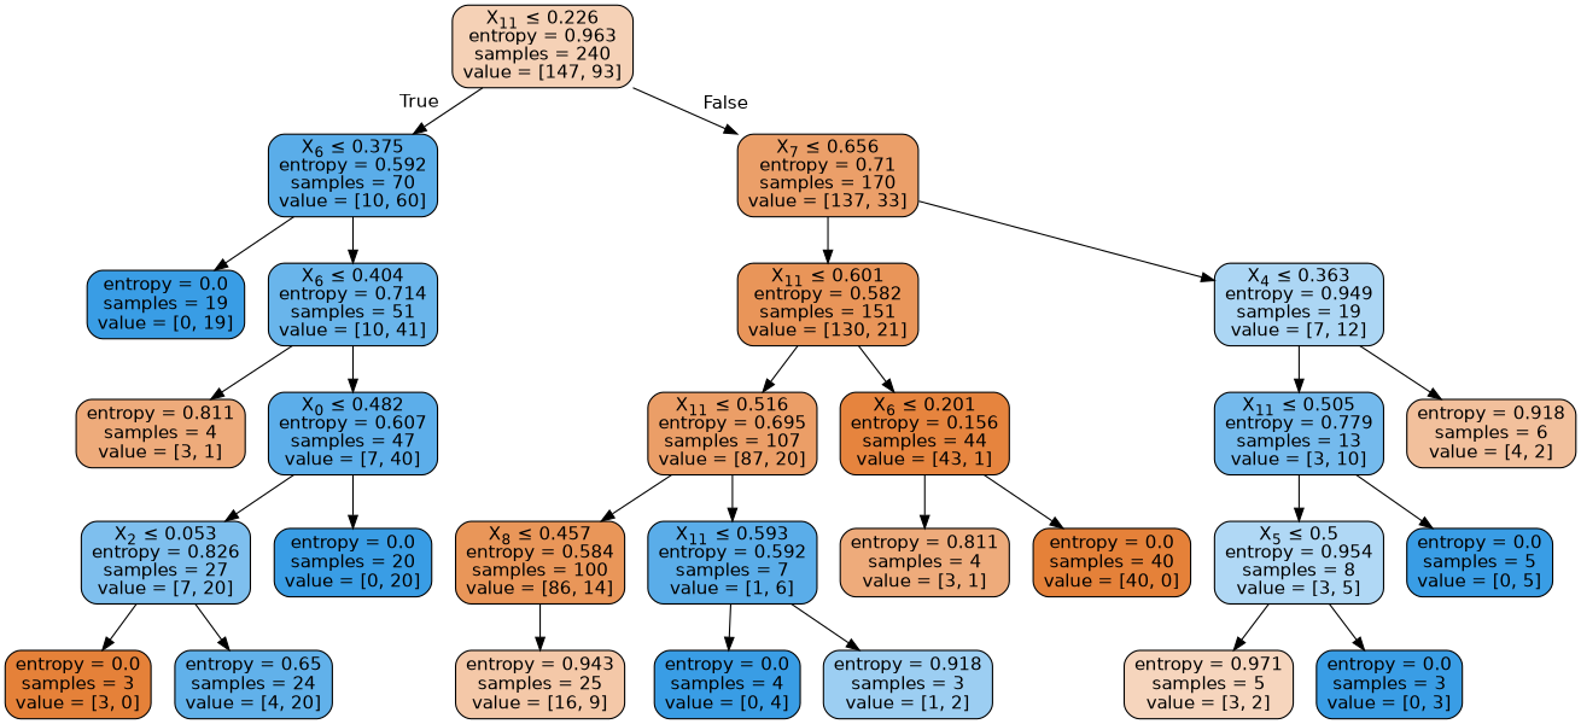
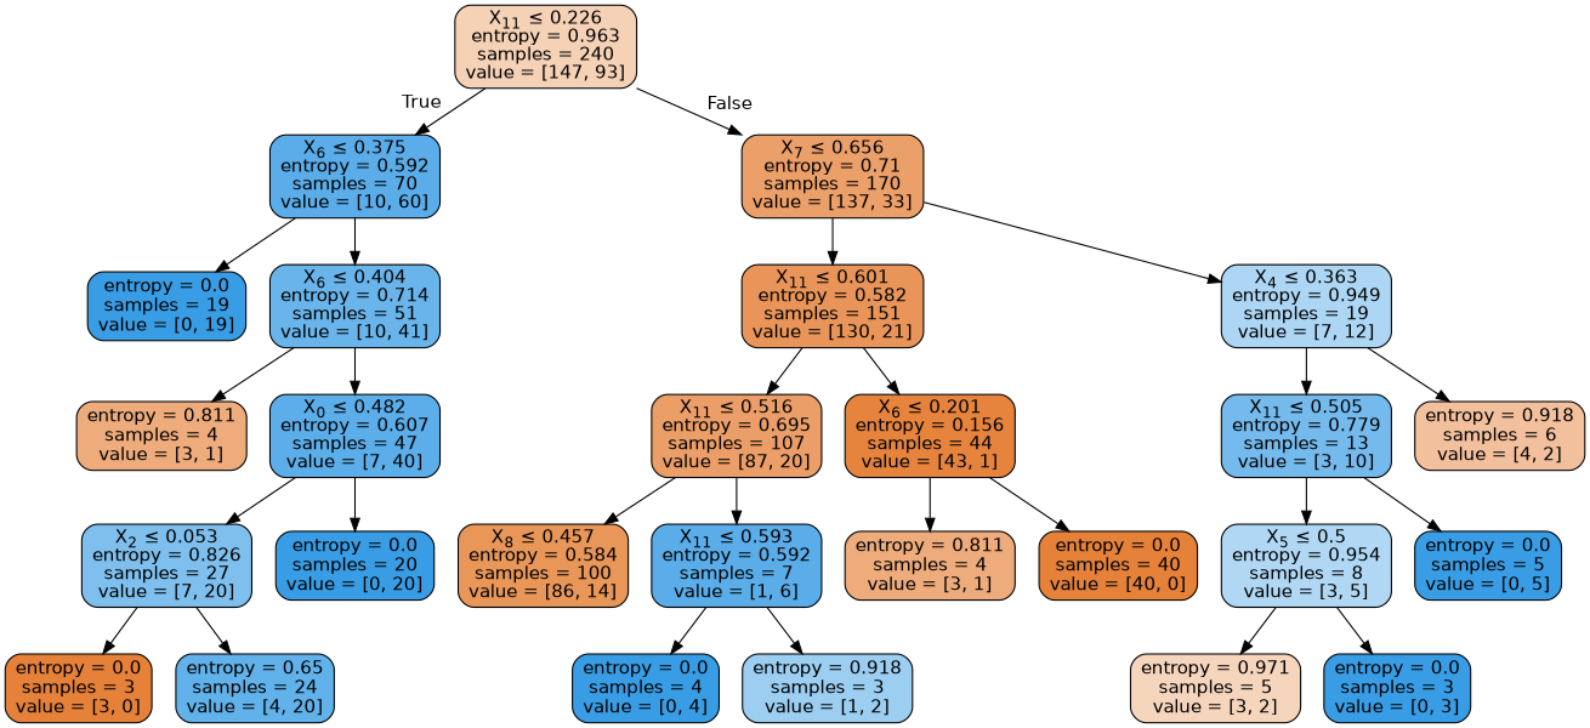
  digraph {
    node [color=black fillcolor="#399de5" fontname=helvetica shape=box style="filled, rounded"]
    edge [fontname=helvetica]
    n1 [fillcolor="#f5d1b6" label=<X<SUB>11</SUB> &le; 0.226<br/>entropy = 0.963<br/>samples = 240<br/>value = [147, 93]>]
    n2 [fillcolor="#5aade9" label=<X<SUB>6</SUB> &le; 0.375<br/>entropy = 0.592<br/>samples = 70<br/>value = [10, 60]>]
    n3 [fillcolor="#eb9f69" label=<X<SUB>7</SUB> &le; 0.656<br/>entropy = 0.71<br/>samples = 170<br/>value = [137, 33]>]
    n4 [label=<entropy = 0.0<br/>samples = 19<br/>value = [0, 19]>]
    n5 [fillcolor="#69b5eb" label=<X<SUB>6</SUB> &le; 0.404<br/>entropy = 0.714<br/>samples = 51<br/>value = [10, 41]>]
    n6 [fillcolor="#e99559" label=<X<SUB>11</SUB> &le; 0.601<br/>entropy = 0.582<br/>samples = 151<br/>value = [130, 21]>]
    n7 [fillcolor="#acd6f4" label=<X<SUB>4</SUB> &le; 0.363<br/>entropy = 0.949<br/>samples = 19<br/>value = [7, 12]>]
    n8 [fillcolor="#eeab7b" label=<entropy = 0.811<br/>samples = 4<br/>value = [3, 1]>]
    n9 [fillcolor="#5caeea" label=<X<SUB>0</SUB> &le; 0.482<br/>entropy = 0.607<br/>samples = 47<br/>value = [7, 40]>]
    n10 [fillcolor="#7ebfee" label=<X<SUB>2</SUB> &le; 0.053<br/>entropy = 0.826<br/>samples = 27<br/>value = [7, 20]>]
    n11 [label=<entropy = 0.0<br/>samples = 20<br/>value = [0, 20]>]
    n12 [fillcolor="#e58139" label=<entropy = 0.0<br/>samples = 3<br/>value = [3, 0]>]
    n13 [fillcolor="#61b1ea" label=<entropy = 0.65<br/>samples = 24<br/>value = [4, 20]>]
    n14 [fillcolor="#eb9e67" label=<X<SUB>11</SUB> &le; 0.516<br/>entropy = 0.695<br/>samples = 107<br/>value = [87, 20]>]
    n15 [fillcolor="#e6843e" label=<X<SUB>6</SUB> &le; 0.201<br/>entropy = 0.156<br/>samples = 44<br/>value = [43, 1]>]
    n16 [fillcolor="#74baed" label=<X<SUB>11</SUB> &le; 0.505<br/>entropy = 0.779<br/>samples = 13<br/>value = [3, 10]>]
    n17 [fillcolor="#f2c09c" label=<entropy = 0.918<br/>samples = 6<br/>value = [4, 2]>]
    n18 [fillcolor="#e99659" label=<X<SUB>8</SUB> &le; 0.457<br/>entropy = 0.584<br/>samples = 100<br/>value = [86, 14]>]
    n19 [fillcolor="#5aade9" label=<X<SUB>11</SUB> &le; 0.593<br/>entropy = 0.592<br/>samples = 7<br/>value = [1, 6]>]
    n20 [fillcolor="#eeab7b" label=<entropy = 0.811<br/>samples = 4<br/>value = [3, 1]>]
    n21 [fillcolor="#e58139" label=<entropy = 0.0<br/>samples = 40<br/>value = [40, 0]>]
-   n22 [fillcolor="#f4c8a8" label=<entropy = 0.943<br/>samples = 25<br/>value = [16, 9]>]
    n23 [label=<entropy = 0.0<br/>samples = 4<br/>value = [0, 4]>]
    n24 [fillcolor="#9ccef2" label=<entropy = 0.918<br/>samples = 3<br/>value = [1, 2]>]
    n25 [fillcolor="#b0d8f5" label=<X<SUB>5</SUB> &le; 0.5<br/>entropy = 0.954<br/>samples = 8<br/>value = [3, 5]>]
    n26 [label=<entropy = 0.0<br/>samples = 5<br/>value = [0, 5]>]
    n27 [fillcolor="#f6d5bd" label=<entropy = 0.971<br/>samples = 5<br/>value = [3, 2]>]
    n28 [label=<entropy = 0.0<br/>samples = 3<br/>value = [0, 3]>]
    n1 -> n2 [headlabel=True labelangle=45 labeldistance=2.5]
    n1 -> n3 [headlabel=False labelangle=-45 labeldistance=2.5]
    n2 -> n4
    n2 -> n5
    n3 -> n6
    n3 -> n7
    n5 -> n8
    n5 -> n9
    n6 -> n14
    n6 -> n15
    n7 -> n16
    n7 -> n17
    n9 -> n10
    n9 -> n11
    n10 -> n12
    n10 -> n13
    n14 -> n18
    n14 -> n19
    n15 -> n20
    n15 -> n21
    n16 -> n25
    n16 -> n26
-   n18 -> n22
    n19 -> n23
    n19 -> n24
    n25 -> n27
    n25 -> n28
  }
